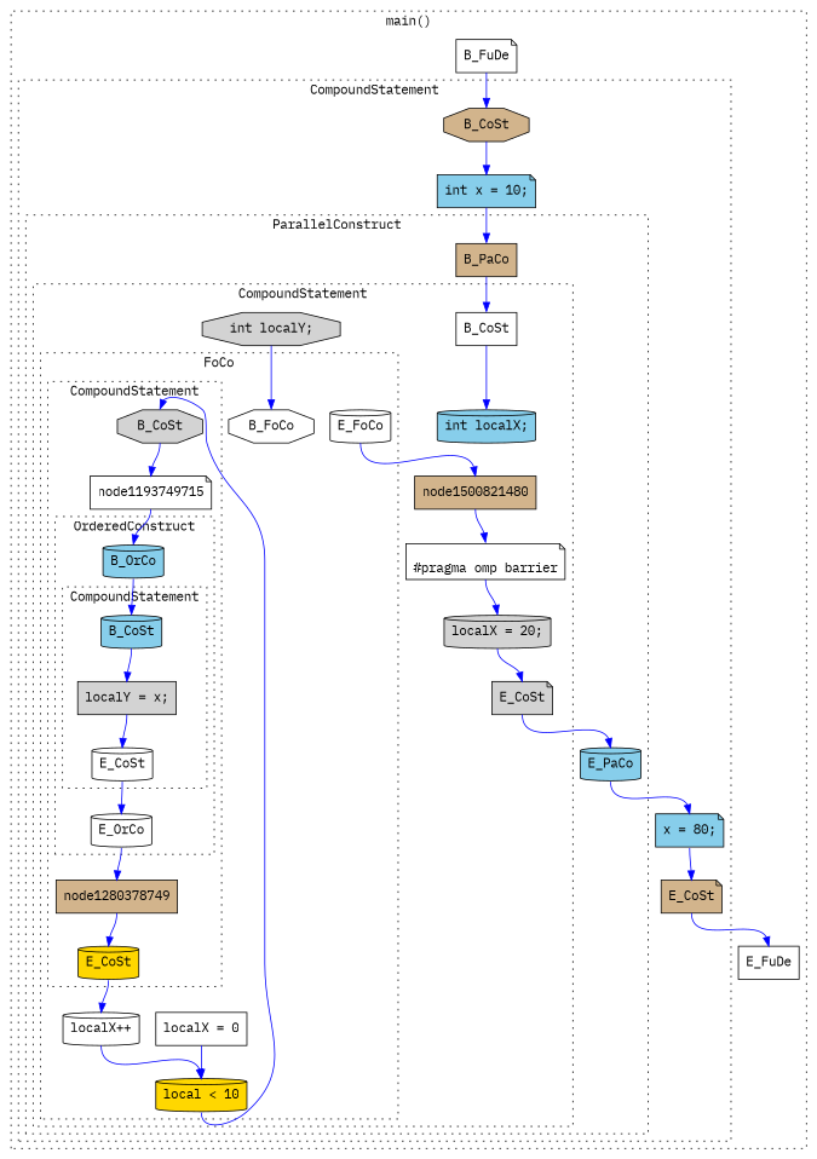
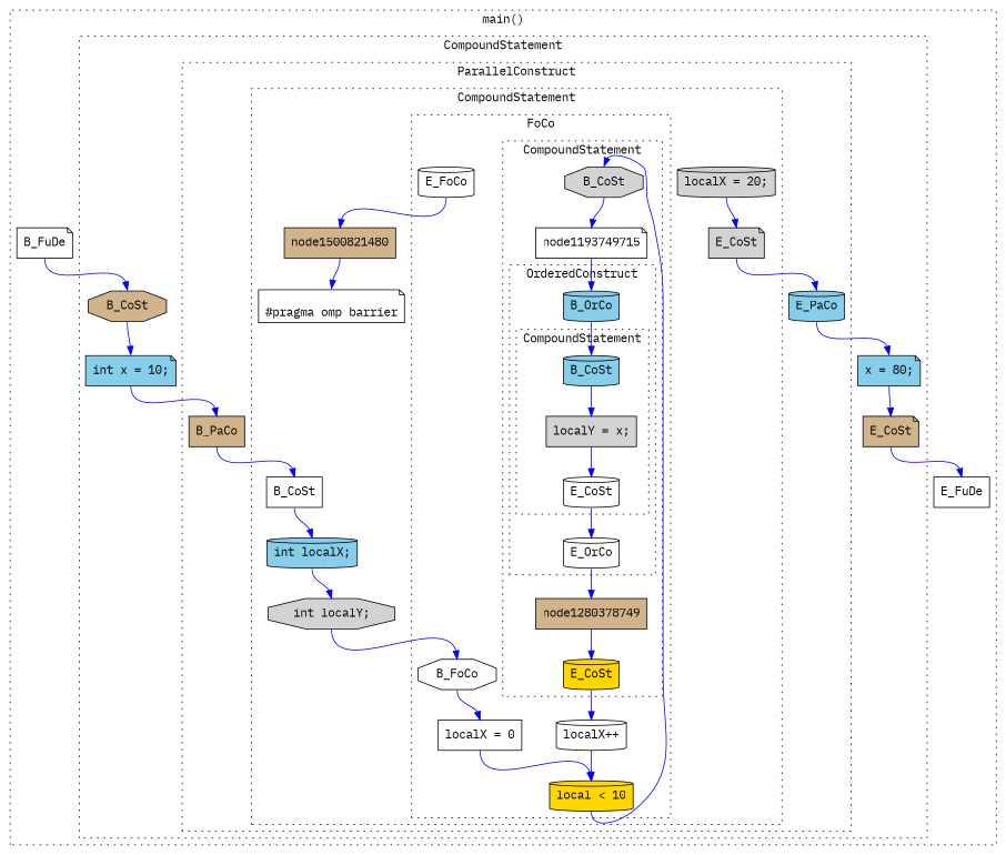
  digraph {
    compound=true
    fontname="IBM Plex Mono"
    node [fillcolor=white fontname="IBM Plex Mono" shape=cylinder style=filled]
    edge [color=blue fontname="IBM Plex Mono" headport=n tailport=s weight=8]
    n1 [fillcolor=skyblue label=B_CoSt]
    n2 [label=E_CoSt]
    n3 [fillcolor=lightgrey label="localY = x;" shape=box]
    n4 [fillcolor=skyblue label=B_OrCo]
    n5 [label=E_OrCo]
    n6 [fillcolor=lightgrey label=B_CoSt shape=octagon]
    n7 [fillcolor=gold label=E_CoSt]
    node1193749715 [shape=note]
    node1280378749 [fillcolor=tan shape=box]
    n10 [label=B_FoCo shape=octagon]
    n11 [label=E_FoCo]
    n12 [label="localX = 0" shape=box]
    n13 [fillcolor=gold label="local < 10"]
    n14 [label="localX++"]
    n15 [label=B_CoSt shape=box]
    n16 [fillcolor=lightgrey label=E_CoSt shape=note]
    n17 [fillcolor=skyblue label="int localX;"]
    n18 [fillcolor=lightgrey label="int localY;" shape=octagon]
    node1500821480 [fillcolor=tan shape=box]
    n20 [label="\n#pragma omp barrier\n" shape=note]
    n21 [fillcolor=lightgrey label="localX = 20;"]
    n22 [fillcolor=tan label=B_PaCo shape=box]
    n23 [fillcolor=skyblue label=E_PaCo]
    n24 [fillcolor=tan label=B_CoSt shape=octagon]
    n25 [fillcolor=tan label=E_CoSt shape=note]
    n26 [fillcolor=skyblue label="int x = 10;" shape=note]
    n27 [fillcolor=skyblue label="x = 80;" shape=note]
    n28 [label=B_FuDe shape=note]
    n29 [label=E_FuDe shape=box]
    subgraph cluster_1 {
      label="main()"
      style=dotted
      n28
      n29
      subgraph cluster_2 {
        label=CompoundStatement
        style=dotted
        n24
        n25
        n26
        n27
        subgraph cluster_3 {
          label=ParallelConstruct
          style=dotted
          n22
          n23
          subgraph cluster_4 {
            label=CompoundStatement
            style=dotted
            n15
            n16
            n17
            n18
            node1500821480
            n20
            n21
            subgraph cluster_5 {
              label=FoCo
              style=dotted
              n10
              n11
              n12
              n13
              n14
              subgraph cluster_6 {
                label=CompoundStatement
                style=dotted
                n6
                n7
                node1193749715
                node1280378749
                subgraph cluster_7 {
                  label=OrderedConstruct
                  style=dotted
                  n4
                  n5
                  subgraph cluster_8 {
                    label=CompoundStatement
                    style=dotted
                    n1
                    n2
                    n3
                  }
                }
              }
            }
          }
        }
      }
    }
    n1 -> n3
    n2 -> n5
    n3 -> n2
    n4 -> n1
    n5 -> node1280378749
    n6 -> node1193749715
    n7 -> n14
    node1193749715 -> n4
    node1280378749 -> n7
+   n10 -> n12
    n11 -> node1500821480
    n12 -> n13
    n13 -> n6
    n14 -> n13
    n15 -> n17
    n16 -> n23
+   n17 -> n18
    n18 -> n10
    node1500821480 -> n20
-   n20 -> n21
    n21 -> n16
    n22 -> n15
    n23 -> n27
    n24 -> n26
    n25 -> n29
    n26 -> n22
    n27 -> n25
    n28 -> n24
  }
